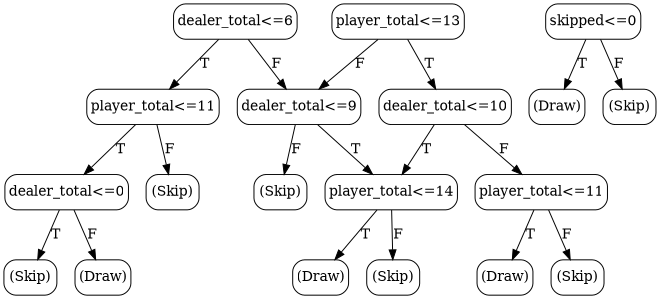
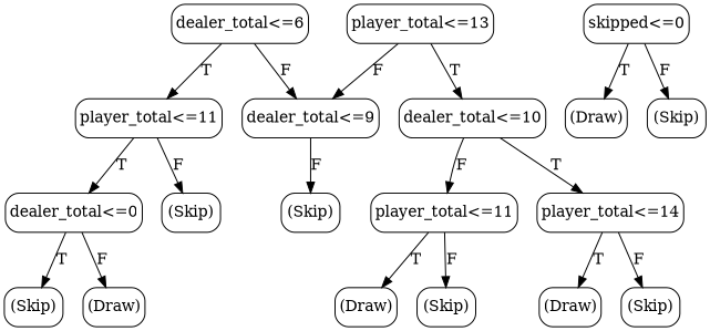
  digraph {
    node [margin="0.05,0.05" shape=box style=rounded]
    n1 [label="(Skip)"]
    n2 [label="(Draw)"]
    n3 [label="dealer_total<=0"]
    n4 [label="(Skip)"]
    n5 [label="player_total<=11"]
    n6 [label="(Draw)"]
    n7 [label="(Skip)"]
    n8 [label="skipped<=0"]
    n9 [label="(Draw)"]
    n10 [label="(Skip)"]
    n11 [label="player_total<=11"]
    n12 [label="dealer_total<=10"]
    n13 [label="player_total<=14"]
    n14 [label="(Draw)"]
    n15 [label="(Skip)"]
    n16 [label="(Skip)"]
    n17 [label="dealer_total<=9"]
    n18 [label="player_total<=13"]
    n19 [label="dealer_total<=6"]
    n3 -> n1 [label=T]
    n3 -> n2 [label=F]
    n5 -> n3 [label=T]
    n5 -> n4 [label=F]
    n8 -> n6 [label=T]
    n8 -> n7 [label=F]
    n11 -> n9 [label=T]
    n11 -> n10 [label=F]
    n12 -> n11 [label=F]
    n12 -> n13 [label=T]
    n13 -> n14 [label=T]
    n13 -> n15 [label=F]
-   n17 -> n13 [label=T]
    n17 -> n16 [label=F]
    n18 -> n12 [label=T]
    n18 -> n17 [label=F]
    n19 -> n5 [label=T]
    n19 -> n17 [label=F]
  }
